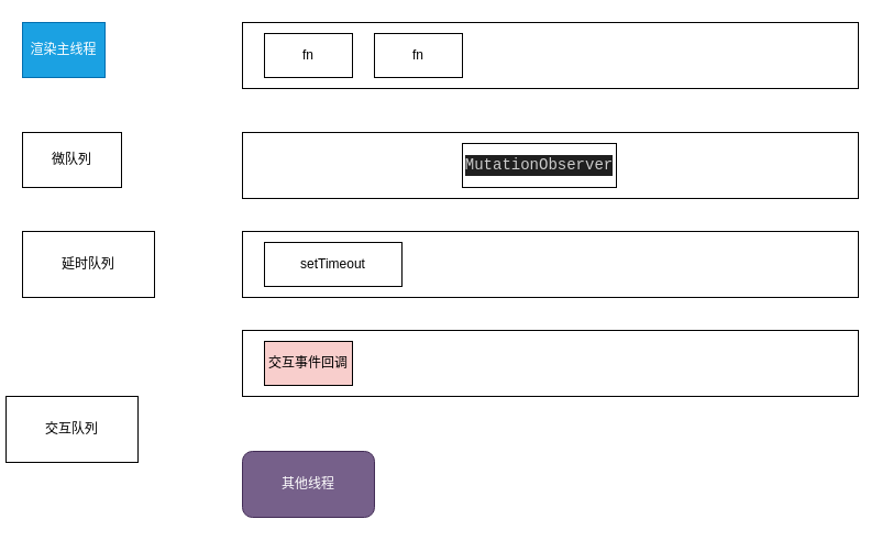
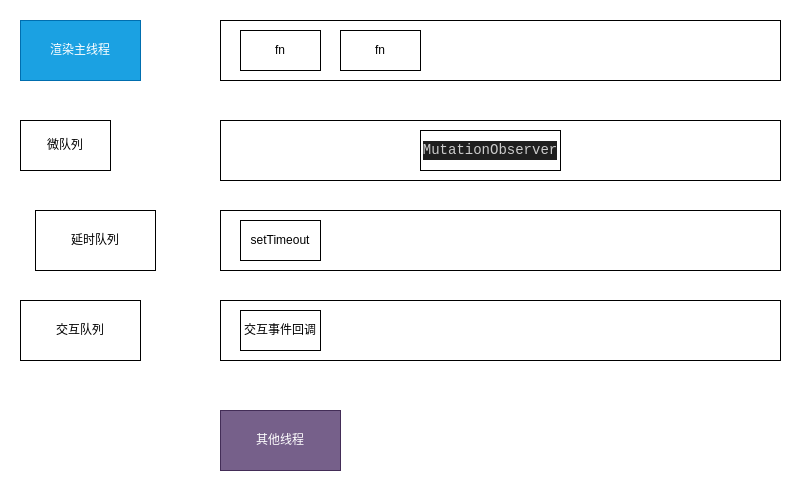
  <mxCell id="0" />
  <mxCell id="1" parent="0" />
- <mxCell id="2" value="渲染主线程" style="rounded=0;whiteSpace=wrap;html=1;fillColor=#1ba1e2;fontColor=#ffffff;strokeColor=#006EAF;" vertex="1" parent="1"><mxGeometry x="20" y="20" width="75" height="50" as="geometry" /></mxCell>
+ <mxCell id="2" value="渲染主线程" style="rounded=0;whiteSpace=wrap;html=1;fillColor=#1ba1e2;fontColor=#ffffff;strokeColor=#006EAF;" vertex="1" parent="1"><mxGeometry x="20" y="20" width="120" height="60" as="geometry" /></mxCell>
  <mxCell id="3" value="" style="rounded=0;whiteSpace=wrap;html=1;" vertex="1" parent="1"><mxGeometry x="220" y="20" width="560" height="60" as="geometry" /></mxCell>
  <mxCell id="4" value="微队列" style="rounded=0;whiteSpace=wrap;html=1;" vertex="1" parent="1"><mxGeometry x="20" y="120" width="90" height="50" as="geometry" /></mxCell>
  <mxCell id="5" value="" style="rounded=0;whiteSpace=wrap;html=1;" vertex="1" parent="1"><mxGeometry x="220" y="120" width="560" height="60" as="geometry" /></mxCell>
- <mxCell id="6" value="延时队列" style="rounded=0;whiteSpace=wrap;html=1;" vertex="1" parent="1"><mxGeometry x="20" y="210" width="120" height="60" as="geometry" /></mxCell>
+ <mxCell id="6" value="延时队列" style="rounded=0;whiteSpace=wrap;html=1;" vertex="1" parent="1"><mxGeometry x="35" y="210" width="120" height="60" as="geometry" /></mxCell>
  <mxCell id="7" value="" style="rounded=0;whiteSpace=wrap;html=1;" vertex="1" parent="1"><mxGeometry x="220" y="210" width="560" height="60" as="geometry" /></mxCell>
- <mxCell id="8" value="交互队列" style="rounded=0;whiteSpace=wrap;html=1;" vertex="1" parent="1"><mxGeometry x="5" y="360" width="120" height="60" as="geometry" /></mxCell>
+ <mxCell id="8" value="交互队列" style="rounded=0;whiteSpace=wrap;html=1;" vertex="1" parent="1"><mxGeometry x="20" y="300" width="120" height="60" as="geometry" /></mxCell>
  <mxCell id="9" value="" style="rounded=0;whiteSpace=wrap;html=1;" vertex="1" parent="1"><mxGeometry x="220" y="300" width="560" height="60" as="geometry" /></mxCell>
- <mxCell id="10" value="其他线程" style="whiteSpace=wrap;html=1;fillColor=#76608a;fontColor=#ffffff;strokeColor=#432D57;rounded=1;" vertex="1" parent="1"><mxGeometry x="220" y="410" width="120" height="60" as="geometry" /></mxCell>
+ <mxCell id="10" value="其他线程" style="rounded=0;whiteSpace=wrap;html=1;fillColor=#76608a;fontColor=#ffffff;strokeColor=#432D57;" vertex="1" parent="1"><mxGeometry x="220" y="410" width="120" height="60" as="geometry" /></mxCell>
  <mxCell id="11" value="&lt;div style=&quot;color: rgb(204, 204, 204); background-color: rgb(31, 31, 31); font-family: Consolas, &amp;quot;Courier New&amp;quot;, monospace; font-size: 14px; line-height: 19px;&quot;&gt;MutationObserver&lt;/div&gt;" style="rounded=0;whiteSpace=wrap;html=1;" vertex="1" parent="1"><mxGeometry x="420" y="130" width="140" height="40" as="geometry" /></mxCell>
- <mxCell id="12" value="setTimeout" style="rounded=0;whiteSpace=wrap;html=1;" vertex="1" parent="1"><mxGeometry x="240" y="220" width="125" height="40" as="geometry" /></mxCell>
- <mxCell id="13" value="交互事件回调" style="rounded=0;whiteSpace=wrap;html=1;fillColor=#f8cecc;" vertex="1" parent="1"><mxGeometry x="240" y="310" width="80" height="40" as="geometry" /></mxCell>
+ <mxCell id="12" value="setTimeout" style="rounded=0;whiteSpace=wrap;html=1;" vertex="1" parent="1"><mxGeometry x="240" y="220" width="80" height="40" as="geometry" /></mxCell>
+ <mxCell id="13" value="交互事件回调" style="rounded=0;whiteSpace=wrap;html=1;" vertex="1" parent="1"><mxGeometry x="240" y="310" width="80" height="40" as="geometry" /></mxCell>
  <mxCell id="14" value="fn" style="rounded=0;whiteSpace=wrap;html=1;" vertex="1" parent="1"><mxGeometry x="240" y="30" width="80" height="40" as="geometry" /></mxCell>
  <mxCell id="15" value="fn" style="rounded=0;whiteSpace=wrap;html=1;" vertex="1" parent="1"><mxGeometry x="340" y="30" width="80" height="40" as="geometry" /></mxCell>
